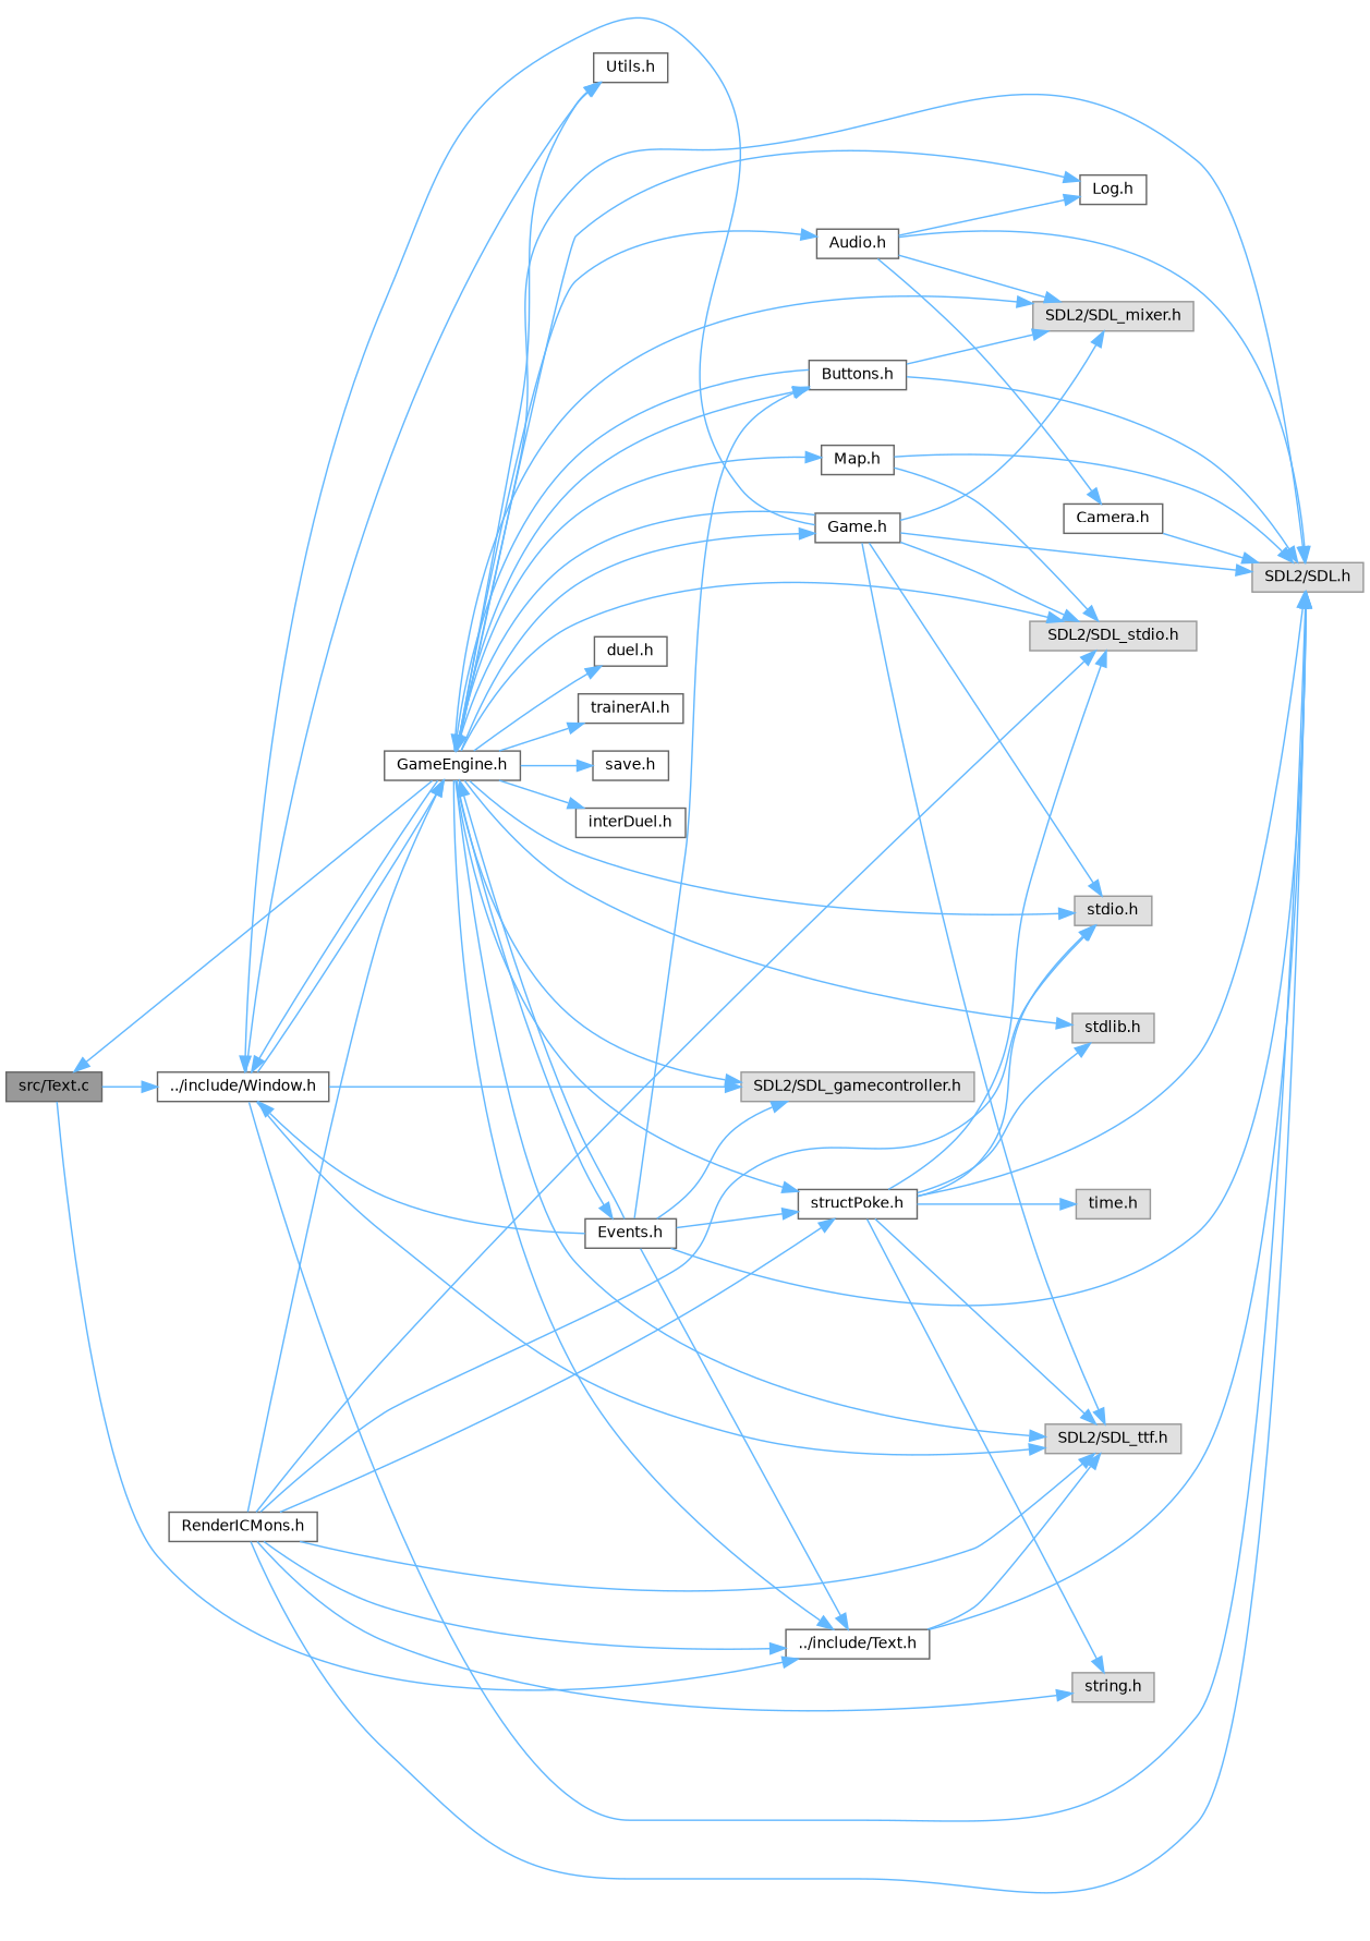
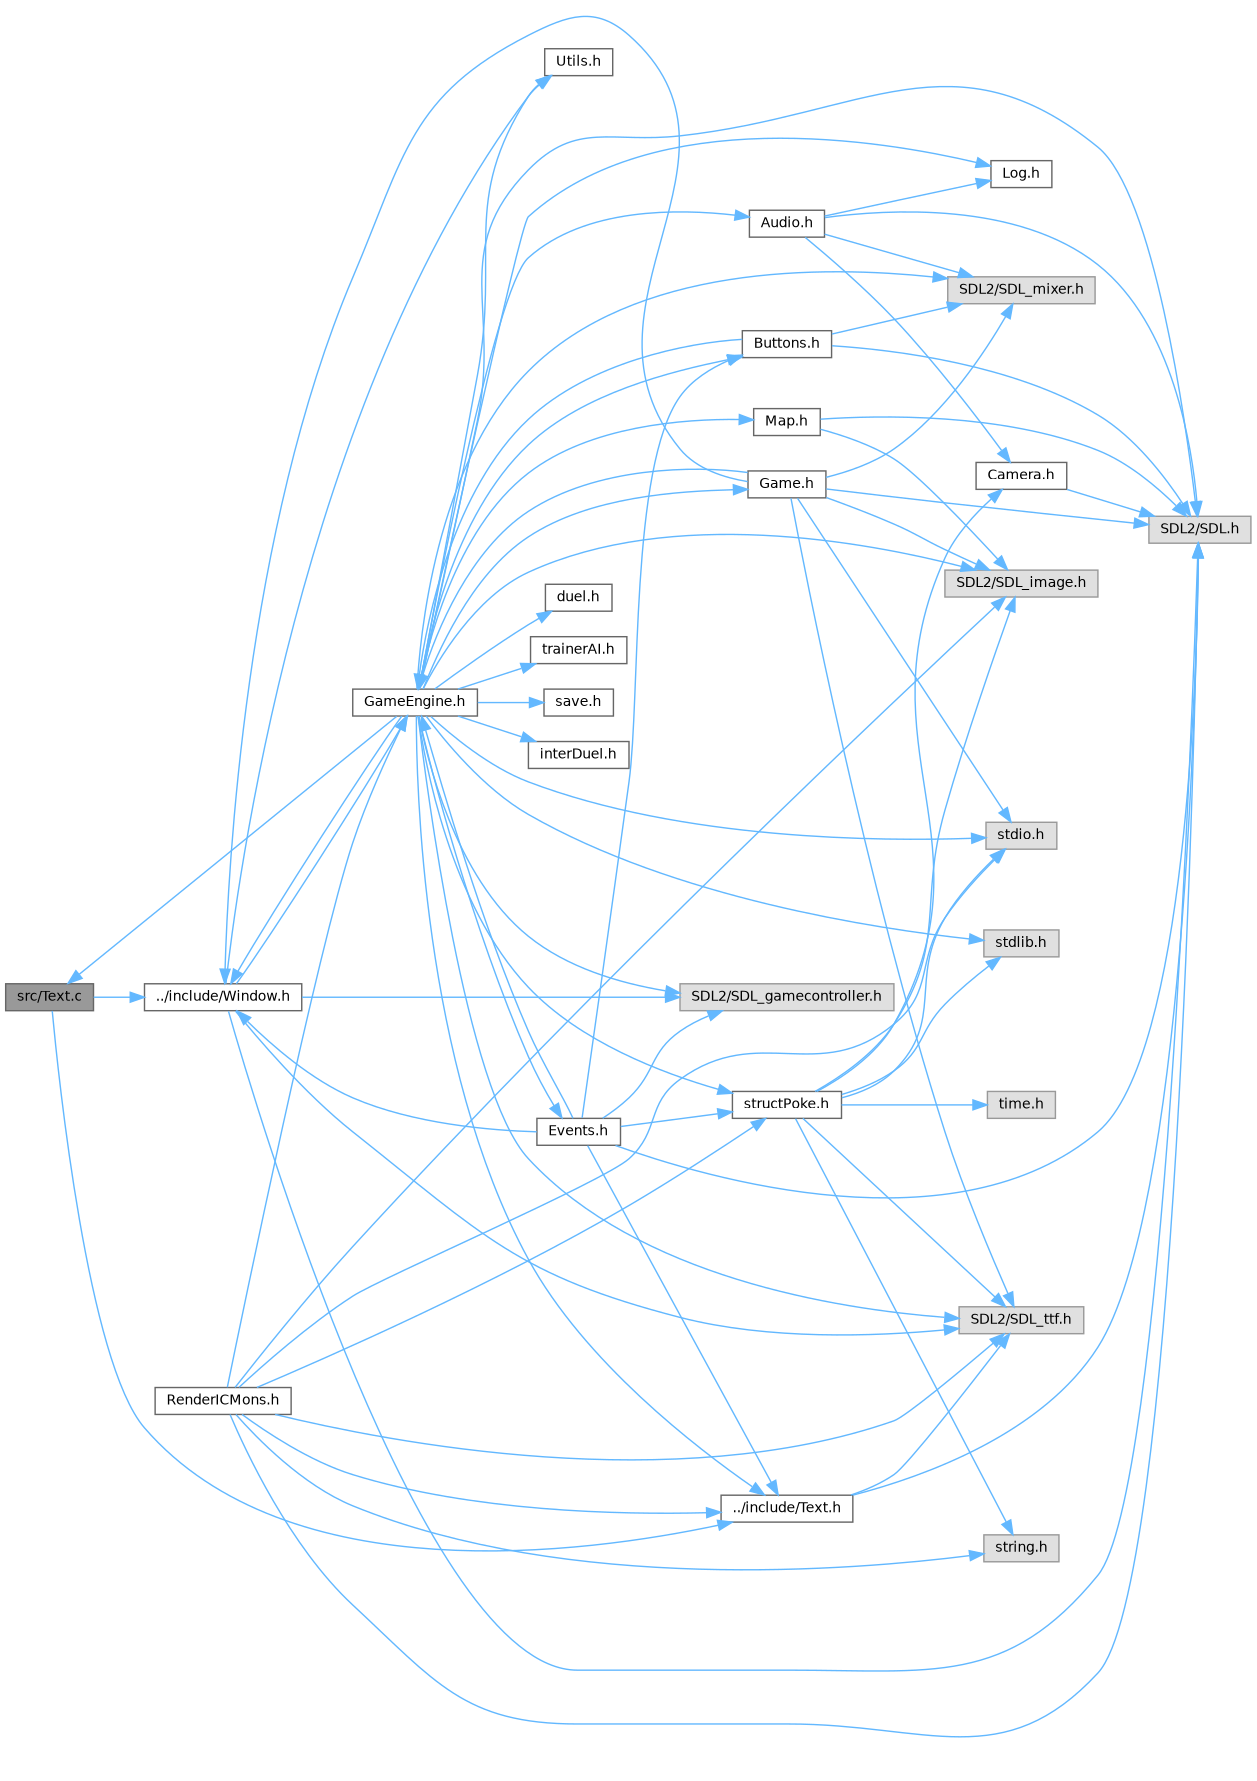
  digraph {
    rankdir=LR
    node [color=grey40 fillcolor=white fontname=Helvetica fontsize=10 shape=box style=filled]
    edge [color=steelblue1 fontname=Helvetica fontsize=10 labelfontname=Helvetica labelfontsize=10 style=solid]
    n1 [color=gray40 fillcolor=grey60 fontcolor=black height=0.2 label="src/Text.c" width=0.4]
    n2 [height=0.2 label="../include/Text.h" width=0.4]
    n3 [height=0.2 label="../include/Window.h" width=0.4]
    n4 [color=grey60 fillcolor="#E0E0E0" height=0.2 label="SDL2/SDL.h" width=0.4]
    n5 [color=grey60 fillcolor="#E0E0E0" height=0.2 label="SDL2/SDL_ttf.h" width=0.4]
    n6 [color=grey60 fillcolor="#E0E0E0" height=0.2 label="SDL2/SDL_gamecontroller.h" width=0.4]
    n7 [height=0.2 label="GameEngine.h" width=0.4]
    n8 [height=0.2 label="Utils.h" width=0.4]
    n9 [color=grey60 fillcolor="#E0E0E0" height=0.2 label="SDL2/SDL_mixer.h" width=0.4]
-   n10 [color=grey60 fillcolor="#E0E0E0" height=0.2 label="SDL2/SDL_stdio.h" width=0.4]
+   n10 [color=grey60 fillcolor="#E0E0E0" height=0.2 label="SDL2/SDL_image.h" width=0.4]
    n11 [color=grey60 fillcolor="#E0E0E0" height=0.2 label="stdio.h" width=0.4]
    n12 [color=grey60 fillcolor="#E0E0E0" height=0.2 label="stdlib.h" width=0.4]
    n13 [height=0.2 label="Log.h" width=0.4]
    n14 [height=0.2 label="Audio.h" width=0.4]
    n15 [height=0.2 label="Buttons.h" width=0.4]
    n16 [height=0.2 label="structPoke.h" width=0.4]
    n17 [height=0.2 label="duel.h" width=0.4]
    n18 [height=0.2 label="trainerAI.h" width=0.4]
    n19 [height=0.2 label="save.h" width=0.4]
    n20 [height=0.2 label="interDuel.h" width=0.4]
    n21 [height=0.2 label="Map.h" width=0.4]
    n22 [height=0.2 label="Game.h" width=0.4]
    n23 [height=0.2 label="Events.h" width=0.4]
    n24 [height=0.2 label="Camera.h" width=0.4]
    n25 [color=grey60 fillcolor="#E0E0E0" height=0.2 label="time.h" width=0.4]
    n26 [color=grey60 fillcolor="#E0E0E0" height=0.2 label="string.h" width=0.4]
    n27 [height=0.2 label="RenderICMons.h" width=0.4]
    n1 -> n2
    n1 -> n3
    n2 -> n4
    n2 -> n5
    n3 -> n4
    n3 -> n5
    n3 -> n6
    n3 -> n7
    n3 -> n8
    n7 -> n1
    n7 -> n2
    n7 -> n3
    n7 -> n4
    n7 -> n5
    n7 -> n6
    n7 -> n8
    n7 -> n9
    n7 -> n10
    n7 -> n11
    n7 -> n12
    n7 -> n13
    n7 -> n14
    n7 -> n15
    n7 -> n16
    n7 -> n17
    n7 -> n18
    n7 -> n19
    n7 -> n20
    n7 -> n21
    n7 -> n22
    n7 -> n23
    n14 -> n4
    n14 -> n9
    n14 -> n13
    n14 -> n24
    n15 -> n4
    n15 -> n7
    n15 -> n9
-   n16 -> n4
+   n16 -> n24
    n16 -> n5
    n16 -> n10
    n16 -> n11
    n16 -> n12
    n16 -> n25
    n16 -> n26
    n21 -> n4
    n21 -> n10
    n22 -> n3
    n22 -> n4
    n22 -> n5
    n22 -> n7
    n22 -> n9
    n22 -> n10
    n22 -> n11
    n23 -> n2
    n23 -> n3
    n23 -> n4
    n23 -> n6
    n23 -> n7
    n23 -> n15
    n23 -> n16
    n24 -> n4
    n27 -> n2
    n27 -> n4
    n27 -> n5
    n27 -> n7
    n27 -> n10
    n27 -> n11
    n27 -> n16
    n27 -> n26
  }
